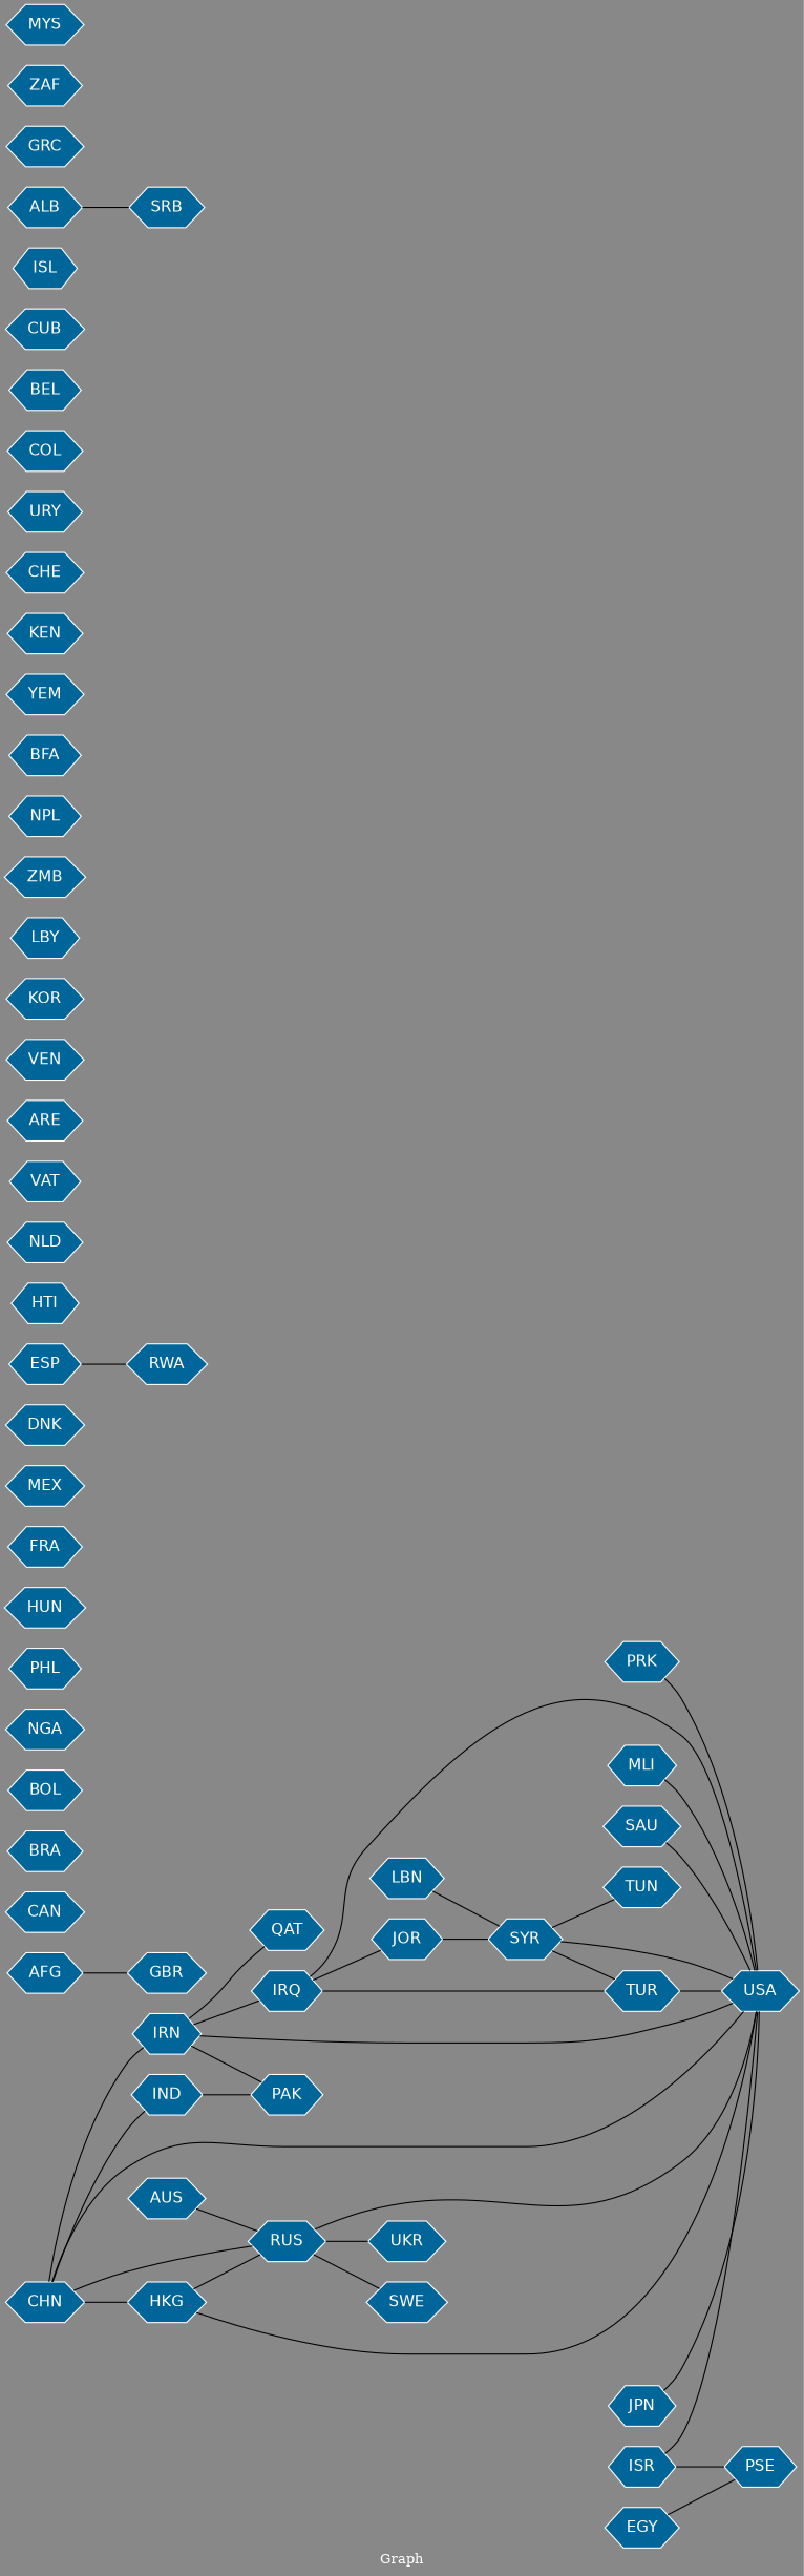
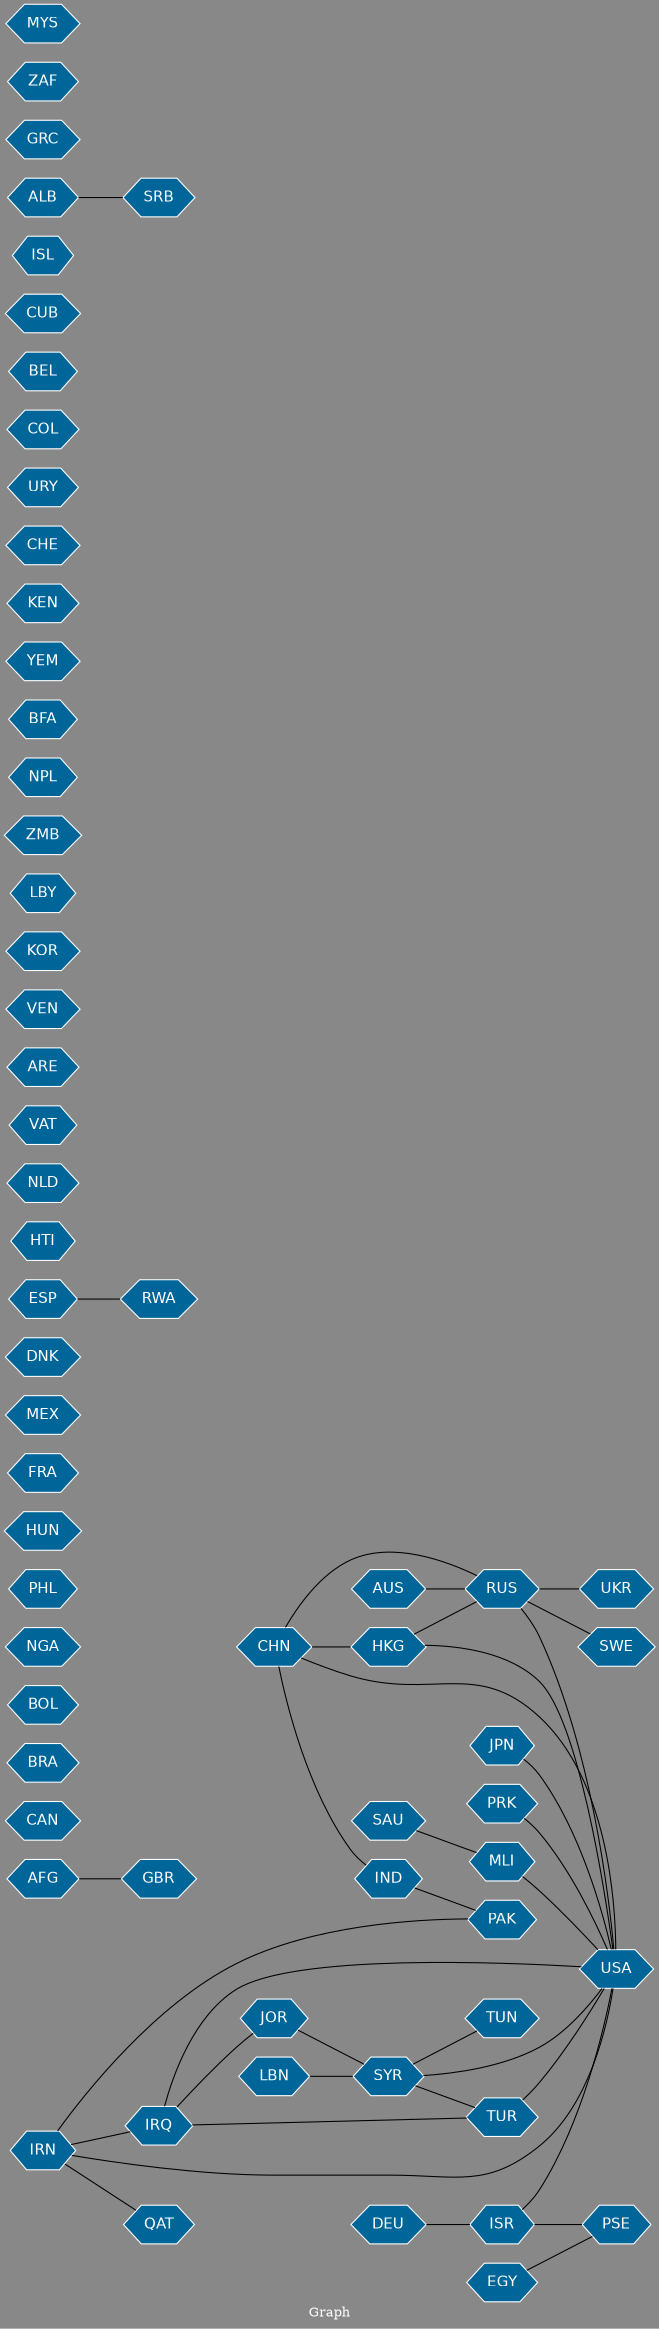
  graph {
    bgcolor="#888888"
    fontcolor=white
    fontsize=12
    label="Graph"
    rankdir=LR
    node [color=white fillcolor="#006699" fontcolor=white fontname=Helvetica shape=hexagon style=filled]
    edge [arrowhead=open color=black fontcolor=white fontname=Courier fontsize=12 weight=1]
    n1 [label=IRQ]
    n2 [label=TUR]
    n3 [label=USA]
    n4 [label=JOR]
    n5 [label=SYR]
    n6 [label=TUN]
    n7 [label=RUS]
    n8 [label=UKR]
    n9 [label=SWE]
    n10 [label=HKG]
    n11 [label=CHN]
    n12 [label=IND]
    n13 [label=IRN]
    n14 [label=PAK]
    n15 [label=QAT]
    n16 [label=EGY]
    n17 [label=PSE]
    n18 [label=AFG]
    n19 [label=GBR]
    n20 [label=CAN]
    n21 [label=BRA]
    n22 [label=JPN]
    n23 [label=BOL]
    n24 [label=NGA]
    n25 [label=PRK]
    n26 [label=PHL]
    n27 [label=HUN]
    n28 [label=ISR]
    n29 [label=FRA]
    n30 [label=MEX]
    n31 [label=DNK]
    n32 [label=RWA]
    n33 [label=ESP]
    n34 [label=HTI]
    n35 [label=NLD]
    n36 [label=VAT]
    n37 [label=ARE]
    n38 [label=VEN]
+   n39 [label=DEU]
    n40 [label=KOR]
    n41 [label=LBY]
    n42 [label=ZMB]
    n43 [label=MLI]
    n44 [label=NPL]
    n45 [label=BFA]
    n46 [label=LBN]
    n47 [label=YEM]
    n48 [label=SAU]
    n49 [label=KEN]
    n50 [label=AUS]
    n51 [label=CHE]
    n52 [label=URY]
    n53 [label=COL]
    n54 [label=BEL]
    n55 [label=CUB]
    n56 [label=ISL]
    n57 [label=SRB]
    n58 [label=ALB]
    n59 [label=GRC]
    n60 [label=ZAF]
    n61 [label=MYS]
    n1 -- n2 [weight=11]
    n1 -- n3 [weight=3]
    n1 -- n4
    n2 -- n3 [weight=5]
    n4 -- n5
    n5 -- n2 [weight=18]
    n5 -- n3 [weight=3]
    n5 -- n6
    n7 -- n3 [weight=2]
    n7 -- n8 [weight=13]
    n7 -- n9
    n10 -- n3 [weight=2]
    n10 -- n7 [weight=2]
    n11 -- n3 [weight=2]
    n11 -- n7 [weight=4]
    n11 -- n10 [weight=15]
    n11 -- n12 [weight=2]
-   n11 -- n13
    n12 -- n14 [weight=6]
    n13 -- n1
    n13 -- n3
    n13 -- n14
    n13 -- n15
    n16 -- n17
    n18 -- n19 [weight=5]
    n22 -- n3
    n25 -- n3
    n28 -- n3
    n28 -- n17 [weight=4]
    n33 -- n32
+   n39 -- n28 [weight=2]
    n43 -- n3 [weight=3]
    n46 -- n5 [weight=2]
-   n48 -- n3 [weight=3]
+   n48 -- n43 [weight=3]
    n50 -- n7
    n58 -- n57
  }
